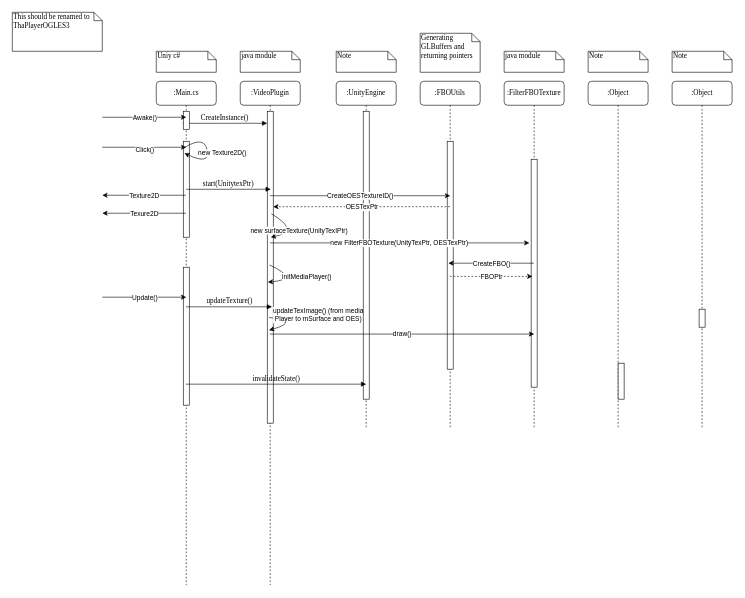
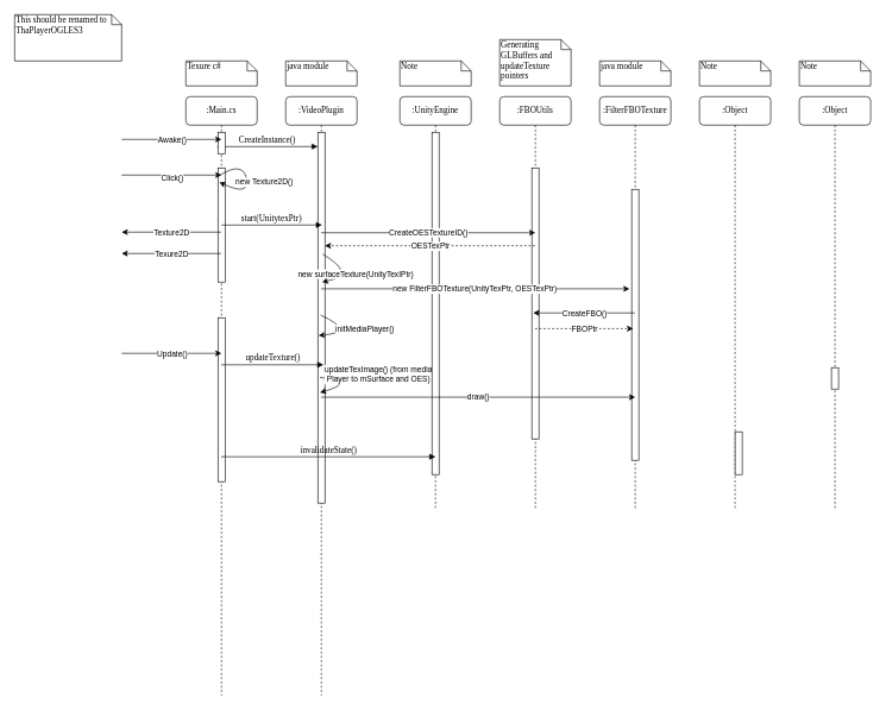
  <mxCell id="0" />
  <mxCell id="1" parent="0" />
  <mxCell id="2" value=":VideoPlugin" style="shape=umlLifeline;perimeter=lifelinePerimeter;whiteSpace=wrap;html=1;container=1;collapsible=0;recursiveResize=0;outlineConnect=0;rounded=1;shadow=0;comic=0;labelBackgroundColor=none;strokeWidth=1;fontFamily=Verdana;fontSize=12;align=center;" parent="1" vertex="1"><mxGeometry x="400" y="135" width="100" height="840" as="geometry" /></mxCell>
  <mxCell id="3" value="" style="html=1;points=[];perimeter=orthogonalPerimeter;rounded=0;shadow=0;comic=0;labelBackgroundColor=none;strokeWidth=1;fontFamily=Verdana;fontSize=12;align=center;" parent="2" vertex="1"><mxGeometry x="45" y="50" width="10" height="520" as="geometry" /></mxCell>
  <mxCell id="4" value="new surfaceTexture(UnityTexIPtr)" style="curved=1;endArrow=classic;html=1;rounded=0;exitX=0.6;exitY=0.275;exitDx=0;exitDy=0;exitPerimeter=0;" parent="2" edge="1"><mxGeometry width="50" height="50" relative="1" as="geometry"><mxPoint x="52" y="221" as="sourcePoint" /><mxPoint x="51" y="260" as="targetPoint" /><Array as="points"><mxPoint x="101" y="250" /></Array></mxGeometry></mxCell>
  <mxCell id="5" value="" style="curved=1;endArrow=classic;html=1;rounded=0;exitX=0.4;exitY=0.493;exitDx=0;exitDy=0;exitPerimeter=0;entryX=0.1;entryY=0.548;entryDx=0;entryDy=0;entryPerimeter=0;" parent="2" source="3" target="3" edge="1"><mxGeometry width="50" height="50" relative="1" as="geometry"><mxPoint x="300" y="310" as="sourcePoint" /><mxPoint x="150" y="330" as="targetPoint" /><Array as="points"><mxPoint x="100" y="330" /></Array></mxGeometry></mxCell>
  <mxCell id="6" value="initMediaPlayer()" style="edgeLabel;html=1;align=center;verticalAlign=middle;resizable=0;points=[];" parent="5" vertex="1" connectable="0"><mxGeometry x="0.694" y="-1" relative="1" as="geometry"><mxPoint x="48" y="-7" as="offset" /></mxGeometry></mxCell>
  <mxCell id="7" value="" style="curved=1;endArrow=classic;html=1;rounded=0;exitX=0.3;exitY=0.661;exitDx=0;exitDy=0;exitPerimeter=0;entryX=0.3;entryY=0.702;entryDx=0;entryDy=0;entryPerimeter=0;" parent="2" source="3" target="3" edge="1"><mxGeometry width="50" height="50" relative="1" as="geometry"><mxPoint x="110" y="420" as="sourcePoint" /><mxPoint x="90" y="400" as="targetPoint" /><Array as="points"><mxPoint x="100" y="400" /></Array></mxGeometry></mxCell>
  <mxCell id="8" value="updateTexImage() (from media&lt;br&gt;Player to mSurface and OES)" style="edgeLabel;html=1;align=center;verticalAlign=middle;resizable=0;points=[];" parent="7" vertex="1" connectable="0"><mxGeometry x="0.67" y="-1" relative="1" as="geometry"><mxPoint x="65" y="-20" as="offset" /></mxGeometry></mxCell>
  <mxCell id="9" value="CreateInstance()" style="html=1;verticalAlign=bottom;endArrow=block;labelBackgroundColor=none;fontFamily=Verdana;fontSize=12;edgeStyle=elbowEdgeStyle;elbow=vertical;" edge="1" parent="2"><mxGeometry x="-0.006" relative="1" as="geometry"><mxPoint x="-96" y="70.12" as="sourcePoint" /><mxPoint x="45" y="70" as="targetPoint" /><Array as="points"><mxPoint x="-26" y="70" /></Array><mxPoint as="offset" /></mxGeometry></mxCell>
  <mxCell id="10" value=":UnityEngine" style="shape=umlLifeline;perimeter=lifelinePerimeter;whiteSpace=wrap;html=1;container=1;collapsible=0;recursiveResize=0;outlineConnect=0;rounded=1;shadow=0;comic=0;labelBackgroundColor=none;strokeWidth=1;fontFamily=Verdana;fontSize=12;align=center;" parent="1" vertex="1"><mxGeometry x="560" y="135" width="100" height="580" as="geometry" /></mxCell>
  <mxCell id="11" value="" style="html=1;points=[];perimeter=orthogonalPerimeter;rounded=0;shadow=0;comic=0;labelBackgroundColor=none;strokeWidth=1;fontFamily=Verdana;fontSize=12;align=center;" parent="10" vertex="1"><mxGeometry x="45" y="50" width="10" height="480" as="geometry" /></mxCell>
  <mxCell id="12" value=":FBOUtils" style="shape=umlLifeline;perimeter=lifelinePerimeter;whiteSpace=wrap;html=1;container=1;collapsible=0;recursiveResize=0;outlineConnect=0;rounded=1;shadow=0;comic=0;labelBackgroundColor=none;strokeWidth=1;fontFamily=Verdana;fontSize=12;align=center;" parent="1" vertex="1"><mxGeometry x="700" y="135" width="100" height="580" as="geometry" /></mxCell>
  <mxCell id="13" value=":FilterFBOTexture" style="shape=umlLifeline;perimeter=lifelinePerimeter;whiteSpace=wrap;html=1;container=1;collapsible=0;recursiveResize=0;outlineConnect=0;rounded=1;shadow=0;comic=0;labelBackgroundColor=none;strokeWidth=1;fontFamily=Verdana;fontSize=12;align=center;" parent="1" vertex="1"><mxGeometry x="840" y="135" width="100" height="580" as="geometry" /></mxCell>
  <mxCell id="14" value=":Object" style="shape=umlLifeline;perimeter=lifelinePerimeter;whiteSpace=wrap;html=1;container=1;collapsible=0;recursiveResize=0;outlineConnect=0;rounded=1;shadow=0;comic=0;labelBackgroundColor=none;strokeWidth=1;fontFamily=Verdana;fontSize=12;align=center;" parent="1" vertex="1"><mxGeometry x="980" y="135" width="100" height="580" as="geometry" /></mxCell>
  <mxCell id="15" value=":Object" style="shape=umlLifeline;perimeter=lifelinePerimeter;whiteSpace=wrap;html=1;container=1;collapsible=0;recursiveResize=0;outlineConnect=0;rounded=1;shadow=0;comic=0;labelBackgroundColor=none;strokeWidth=1;fontFamily=Verdana;fontSize=12;align=center;" parent="1" vertex="1"><mxGeometry x="1120" y="135" width="100" height="580" as="geometry" /></mxCell>
  <mxCell id="16" value=":Main.cs" style="shape=umlLifeline;perimeter=lifelinePerimeter;whiteSpace=wrap;html=1;container=1;collapsible=0;recursiveResize=0;outlineConnect=0;rounded=1;shadow=0;comic=0;labelBackgroundColor=none;strokeWidth=1;fontFamily=Verdana;fontSize=12;align=center;" parent="1" vertex="1"><mxGeometry x="260" y="135" width="100" height="840" as="geometry" /></mxCell>
  <mxCell id="17" value="" style="html=1;points=[];perimeter=orthogonalPerimeter;rounded=0;shadow=0;comic=0;labelBackgroundColor=none;strokeWidth=1;fontFamily=Verdana;fontSize=12;align=center;" parent="16" vertex="1"><mxGeometry x="45" y="100" width="10" height="160" as="geometry" /></mxCell>
  <mxCell id="18" value="new Texture2D()" style="curved=1;endArrow=classic;html=1;rounded=0;exitX=0.2;exitY=0.066;exitDx=0;exitDy=0;exitPerimeter=0;entryX=0.2;entryY=0.125;entryDx=0;entryDy=0;entryPerimeter=0;" parent="16" source="17" target="17" edge="1"><mxGeometry x="0.081" y="24" width="50" height="50" relative="1" as="geometry"><mxPoint x="160" y="280" as="sourcePoint" /><mxPoint x="210" y="230" as="targetPoint" /><Array as="points"><mxPoint x="80" y="90" /><mxPoint x="90" y="140" /></Array><mxPoint as="offset" /></mxGeometry></mxCell>
  <mxCell id="19" value="" style="html=1;points=[];perimeter=orthogonalPerimeter;rounded=0;shadow=0;comic=0;labelBackgroundColor=none;strokeWidth=1;fontFamily=Verdana;fontSize=12;align=center;" parent="16" vertex="1"><mxGeometry x="45" y="310" width="10" height="230" as="geometry" /></mxCell>
  <mxCell id="20" value="" style="html=1;points=[];perimeter=orthogonalPerimeter;rounded=0;shadow=0;comic=0;labelBackgroundColor=none;strokeWidth=1;fontFamily=Verdana;fontSize=12;align=center;" vertex="1" parent="16"><mxGeometry x="45" y="50" width="10" height="30" as="geometry" /></mxCell>
  <mxCell id="21" value="" style="endArrow=classic;html=1;rounded=0;" edge="1" parent="16"><mxGeometry relative="1" as="geometry"><mxPoint x="-90" y="60" as="sourcePoint" /><mxPoint x="50" y="60" as="targetPoint" /></mxGeometry></mxCell>
  <mxCell id="22" value="Awake()" style="edgeLabel;resizable=0;html=1;align=center;verticalAlign=middle;" connectable="0" vertex="1" parent="21"><mxGeometry relative="1" as="geometry" /></mxCell>
  <mxCell id="23" value="" style="html=1;points=[];perimeter=orthogonalPerimeter;rounded=0;shadow=0;comic=0;labelBackgroundColor=none;strokeWidth=1;fontFamily=Verdana;fontSize=12;align=center;" parent="1" vertex="1"><mxGeometry x="745" y="235" width="10" height="380" as="geometry" /></mxCell>
  <mxCell id="24" value="" style="html=1;points=[];perimeter=orthogonalPerimeter;rounded=0;shadow=0;comic=0;labelBackgroundColor=none;strokeWidth=1;fontFamily=Verdana;fontSize=12;align=center;" parent="1" vertex="1"><mxGeometry x="885" y="265" width="10" height="380" as="geometry" /></mxCell>
  <mxCell id="25" value="" style="html=1;points=[];perimeter=orthogonalPerimeter;rounded=0;shadow=0;comic=0;labelBackgroundColor=none;strokeColor=#000000;strokeWidth=1;fillColor=#FFFFFF;fontFamily=Verdana;fontSize=12;fontColor=#000000;align=center;" parent="1" vertex="1"><mxGeometry x="1165" y="515" width="10" height="30" as="geometry" /></mxCell>
  <mxCell id="26" value="" style="html=1;points=[];perimeter=orthogonalPerimeter;rounded=0;shadow=0;comic=0;labelBackgroundColor=none;strokeWidth=1;fontFamily=Verdana;fontSize=12;align=center;" parent="1" vertex="1"><mxGeometry x="1030" y="605" width="10" height="60" as="geometry" /></mxCell>
  <mxCell id="27" value="updateTexture()" style="html=1;verticalAlign=bottom;endArrow=block;entryX=0.8;entryY=0.627;labelBackgroundColor=none;fontFamily=Verdana;fontSize=12;edgeStyle=elbowEdgeStyle;elbow=vertical;entryDx=0;entryDy=0;entryPerimeter=0;" parent="1" source="16" target="3" edge="1"><mxGeometry relative="1" as="geometry"><mxPoint x="210" y="455" as="sourcePoint" /></mxGeometry></mxCell>
  <mxCell id="28" value="invalidateState()" style="html=1;verticalAlign=bottom;endArrow=block;labelBackgroundColor=none;fontFamily=Verdana;fontSize=12;edgeStyle=elbowEdgeStyle;elbow=vertical;entryX=0.5;entryY=0.947;entryDx=0;entryDy=0;entryPerimeter=0;" parent="1" source="16" target="11" edge="1"><mxGeometry relative="1" as="geometry"><mxPoint x="530" y="255" as="sourcePoint" /></mxGeometry></mxCell>
- <mxCell id="29" value="Uniy c#" style="shape=note;whiteSpace=wrap;html=1;size=14;verticalAlign=top;align=left;spacingTop=-6;rounded=0;shadow=0;comic=0;labelBackgroundColor=none;strokeWidth=1;fontFamily=Verdana;fontSize=12" parent="1" vertex="1"><mxGeometry x="260" y="85" width="100" height="35" as="geometry" /></mxCell>
+ <mxCell id="29" value="Texure c#" style="shape=note;whiteSpace=wrap;html=1;size=14;verticalAlign=top;align=left;spacingTop=-6;rounded=0;shadow=0;comic=0;labelBackgroundColor=none;strokeWidth=1;fontFamily=Verdana;fontSize=12" parent="1" vertex="1"><mxGeometry x="260" y="85" width="100" height="35" as="geometry" /></mxCell>
  <mxCell id="30" value="java module" style="shape=note;whiteSpace=wrap;html=1;size=14;verticalAlign=top;align=left;spacingTop=-6;rounded=0;shadow=0;comic=0;labelBackgroundColor=none;strokeWidth=1;fontFamily=Verdana;fontSize=12" parent="1" vertex="1"><mxGeometry x="400" y="85" width="100" height="35" as="geometry" /></mxCell>
  <mxCell id="31" value="Note" style="shape=note;whiteSpace=wrap;html=1;size=14;verticalAlign=top;align=left;spacingTop=-6;rounded=0;shadow=0;comic=0;labelBackgroundColor=none;strokeWidth=1;fontFamily=Verdana;fontSize=12" parent="1" vertex="1"><mxGeometry x="560" y="85" width="100" height="35" as="geometry" /></mxCell>
- <mxCell id="32" value="Generating GLBuffers and returning pointers" style="shape=note;whiteSpace=wrap;html=1;size=14;verticalAlign=top;align=left;spacingTop=-6;rounded=0;shadow=0;comic=0;labelBackgroundColor=none;strokeWidth=1;fontFamily=Verdana;fontSize=12" parent="1" vertex="1"><mxGeometry x="700" width="100" height="65" as="geometry" y="55" /></mxCell>
+ <mxCell id="32" value="Generating GLBuffers and updateTexture pointers" style="shape=note;whiteSpace=wrap;html=1;size=14;verticalAlign=top;align=left;spacingTop=-6;rounded=0;shadow=0;comic=0;labelBackgroundColor=none;strokeWidth=1;fontFamily=Verdana;fontSize=12" parent="1" vertex="1"><mxGeometry x="700" width="100" height="65" as="geometry" y="55" /></mxCell>
  <mxCell id="33" value="java module" style="shape=note;whiteSpace=wrap;html=1;size=14;verticalAlign=top;align=left;spacingTop=-6;rounded=0;shadow=0;comic=0;labelBackgroundColor=none;strokeWidth=1;fontFamily=Verdana;fontSize=12" parent="1" vertex="1"><mxGeometry x="840" y="85" width="100" height="35" as="geometry" /></mxCell>
  <mxCell id="34" value="Note" style="shape=note;whiteSpace=wrap;html=1;size=14;verticalAlign=top;align=left;spacingTop=-6;rounded=0;shadow=0;comic=0;labelBackgroundColor=none;strokeWidth=1;fontFamily=Verdana;fontSize=12" parent="1" vertex="1"><mxGeometry x="980" y="85" width="100" height="35" as="geometry" /></mxCell>
  <mxCell id="35" value="Note" style="shape=note;whiteSpace=wrap;html=1;size=14;verticalAlign=top;align=left;spacingTop=-6;rounded=0;shadow=0;comic=0;labelBackgroundColor=none;strokeWidth=1;fontFamily=Verdana;fontSize=12" parent="1" vertex="1"><mxGeometry x="1120" y="85" width="100" height="35" as="geometry" /></mxCell>
  <mxCell id="36" value="" style="endArrow=classic;html=1;rounded=0;" parent="1" edge="1"><mxGeometry width="50" height="50" relative="1" as="geometry"><mxPoint x="170" y="245" as="sourcePoint" /><mxPoint x="310" y="245" as="targetPoint" /><Array as="points"><mxPoint x="250" y="245" /></Array></mxGeometry></mxCell>
  <mxCell id="37" value="Click()" style="edgeLabel;html=1;align=center;verticalAlign=middle;resizable=0;points=[];" parent="36" vertex="1" connectable="0"><mxGeometry x="0.4" y="-3" relative="1" as="geometry"><mxPoint x="-28" as="offset" /></mxGeometry></mxCell>
  <mxCell id="38" value="start(UnitytexPtr)" style="html=1;verticalAlign=bottom;endArrow=block;labelBackgroundColor=none;fontFamily=Verdana;fontSize=12;edgeStyle=elbowEdgeStyle;elbow=vertical;" parent="1" edge="1"><mxGeometry x="-0.006" relative="1" as="geometry"><mxPoint x="310" y="315.12" as="sourcePoint" /><mxPoint x="451" y="315" as="targetPoint" /><Array as="points"><mxPoint x="380" y="315" /></Array><mxPoint as="offset" /></mxGeometry></mxCell>
  <mxCell id="39" value="Texture2D" style="endArrow=classic;html=1;rounded=0;" parent="1" source="16" edge="1"><mxGeometry relative="1" as="geometry"><mxPoint x="140" y="325" as="sourcePoint" /><mxPoint x="170" y="325" as="targetPoint" /></mxGeometry></mxCell>
  <mxCell id="40" value="Texture2D" style="edgeLabel;resizable=0;html=1;align=center;verticalAlign=middle;" parent="39" connectable="0" vertex="1"><mxGeometry relative="1" as="geometry" /></mxCell>
  <mxCell id="41" value="" style="endArrow=classic;html=1;rounded=0;" parent="1" source="16" edge="1"><mxGeometry relative="1" as="geometry"><mxPoint x="120" y="355" as="sourcePoint" /><mxPoint x="170" y="355" as="targetPoint" /></mxGeometry></mxCell>
  <mxCell id="42" value="Texure2D" style="edgeLabel;resizable=0;html=1;align=center;verticalAlign=middle;" parent="41" connectable="0" vertex="1"><mxGeometry relative="1" as="geometry" /></mxCell>
  <mxCell id="43" value="" style="endArrow=classic;html=1;rounded=0;entryX=0.5;entryY=0.329;entryDx=0;entryDy=0;entryPerimeter=0;" parent="1" source="2" target="12" edge="1"><mxGeometry relative="1" as="geometry"><mxPoint x="570" y="395" as="sourcePoint" /><mxPoint x="670" y="335" as="targetPoint" /></mxGeometry></mxCell>
  <mxCell id="44" value="CreateOESTextureID()" style="edgeLabel;resizable=0;html=1;align=center;verticalAlign=middle;" parent="43" connectable="0" vertex="1"><mxGeometry relative="1" as="geometry" /></mxCell>
  <mxCell id="45" value="" style="endArrow=classic;html=1;rounded=0;entryX=1;entryY=0.306;entryDx=0;entryDy=0;entryPerimeter=0;dashed=1;" parent="1" source="12" target="3" edge="1"><mxGeometry relative="1" as="geometry"><mxPoint x="570" y="395" as="sourcePoint" /><mxPoint x="670" y="395" as="targetPoint" /></mxGeometry></mxCell>
  <mxCell id="46" value="OESTexPtr" style="edgeLabel;resizable=0;html=1;align=center;verticalAlign=middle;" parent="45" connectable="0" vertex="1"><mxGeometry relative="1" as="geometry" /></mxCell>
  <mxCell id="47" value="" style="endArrow=classic;html=1;rounded=0;entryX=-0.3;entryY=0.367;entryDx=0;entryDy=0;entryPerimeter=0;" parent="1" source="2" target="24" edge="1"><mxGeometry relative="1" as="geometry"><mxPoint x="570" y="395" as="sourcePoint" /><mxPoint x="670" y="395" as="targetPoint" /></mxGeometry></mxCell>
  <mxCell id="48" value="new FilterFBOTexture(UnityTexPtr, OESTexPtr)" style="edgeLabel;resizable=0;html=1;align=center;verticalAlign=middle;" parent="47" connectable="0" vertex="1"><mxGeometry relative="1" as="geometry"><mxPoint x="-1" as="offset" /></mxGeometry></mxCell>
  <mxCell id="49" value="" style="endArrow=classic;html=1;rounded=0;entryX=0.2;entryY=0.535;entryDx=0;entryDy=0;entryPerimeter=0;" parent="1" source="13" target="23" edge="1"><mxGeometry relative="1" as="geometry"><mxPoint x="570" y="415" as="sourcePoint" /><mxPoint x="670" y="415" as="targetPoint" /></mxGeometry></mxCell>
  <mxCell id="50" value="CreateFBO()" style="edgeLabel;resizable=0;html=1;align=center;verticalAlign=middle;" parent="49" connectable="0" vertex="1"><mxGeometry relative="1" as="geometry" /></mxCell>
  <mxCell id="51" value="" style="endArrow=classic;html=1;rounded=0;entryX=0.2;entryY=0.514;entryDx=0;entryDy=0;entryPerimeter=0;dashed=1;" parent="1" source="12" target="24" edge="1"><mxGeometry relative="1" as="geometry"><mxPoint x="570" y="415" as="sourcePoint" /><mxPoint x="670" y="415" as="targetPoint" /></mxGeometry></mxCell>
  <mxCell id="52" value="FBOPtr" style="edgeLabel;resizable=0;html=1;align=center;verticalAlign=middle;" parent="51" connectable="0" vertex="1"><mxGeometry relative="1" as="geometry" /></mxCell>
  <mxCell id="53" value="" style="endArrow=classic;html=1;rounded=0;" parent="1" edge="1"><mxGeometry relative="1" as="geometry"><mxPoint x="170" y="495" as="sourcePoint" /><mxPoint x="310" y="495" as="targetPoint" /></mxGeometry></mxCell>
  <mxCell id="54" value="Update()" style="edgeLabel;resizable=0;html=1;align=center;verticalAlign=middle;" parent="53" connectable="0" vertex="1"><mxGeometry relative="1" as="geometry" /></mxCell>
  <mxCell id="55" value="" style="endArrow=classic;html=1;rounded=0;entryX=0.5;entryY=0.767;entryDx=0;entryDy=0;entryPerimeter=0;" parent="1" source="2" target="24" edge="1"><mxGeometry relative="1" as="geometry"><mxPoint x="520" y="595" as="sourcePoint" /><mxPoint x="830" y="465" as="targetPoint" /></mxGeometry></mxCell>
  <mxCell id="56" value="draw()" style="edgeLabel;resizable=0;html=1;align=center;verticalAlign=middle;" parent="55" connectable="0" vertex="1"><mxGeometry relative="1" as="geometry" /></mxCell>
  <mxCell id="57" value="This should be renamed to ThaPlayerOGLES3" style="shape=note;whiteSpace=wrap;html=1;size=14;verticalAlign=top;align=left;spacingTop=-6;rounded=0;shadow=0;comic=0;labelBackgroundColor=none;strokeWidth=1;fontFamily=Verdana;fontSize=12" vertex="1" parent="1"><mxGeometry x="20" y="20" width="150" height="65" as="geometry" /></mxCell>
